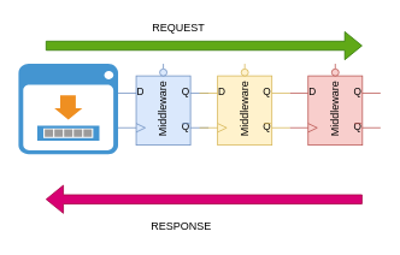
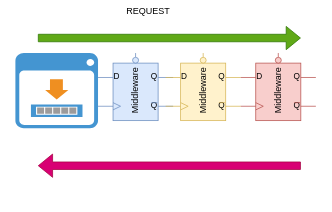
  <mxCell id="0" />
  <mxCell id="1" parent="0" />
  <mxCell id="2" value="" style="shadow=0;dashed=0;html=1;strokeColor=none;fillColor=#4495D1;labelPosition=center;verticalLabelPosition=bottom;verticalAlign=top;align=center;outlineConnect=0;shape=mxgraph.veeam.2d.backup_browser;" vertex="1" parent="1"><mxGeometry x="20" y="70" width="110" height="100" as="geometry" /></mxCell>
  <mxCell id="3" value="" style="verticalLabelPosition=bottom;shadow=0;dashed=0;align=center;html=1;verticalAlign=top;shape=mxgraph.electrical.logic_gates.d_type_flip-flop_with_clear_2;fillColor=#dae8fc;strokeColor=#6c8ebf;" vertex="1" parent="1"><mxGeometry x="130" y="70" width="100" height="90" as="geometry" /></mxCell>
  <mxCell id="4" value="" style="verticalLabelPosition=bottom;shadow=0;dashed=0;align=center;html=1;verticalAlign=top;shape=mxgraph.electrical.logic_gates.d_type_flip-flop_with_clear_2;fillColor=#fff2cc;strokeColor=#d6b656;" vertex="1" parent="1"><mxGeometry x="220" y="70" width="100" height="90" as="geometry" /></mxCell>
  <mxCell id="5" value="" style="verticalLabelPosition=bottom;shadow=0;dashed=0;align=center;html=1;verticalAlign=top;shape=mxgraph.electrical.logic_gates.d_type_flip-flop_with_clear_2;fillColor=#f8cecc;strokeColor=#b85450;" vertex="1" parent="1"><mxGeometry x="320" y="70" width="100" height="90" as="geometry" /></mxCell>
  <mxCell id="6" value="" style="shape=flexArrow;endArrow=classic;html=1;fillColor=#60a917;strokeColor=#2D7600;" edge="1" parent="1"><mxGeometry width="50" height="50" relative="1" as="geometry"><mxPoint x="50" y="50" as="sourcePoint" /><mxPoint x="400" y="50" as="targetPoint" /></mxGeometry></mxCell>
  <mxCell id="7" value="" style="shape=flexArrow;endArrow=classic;html=1;fillColor=#d80073;strokeColor=#A50040;" edge="1" parent="1"><mxGeometry width="50" height="50" relative="1" as="geometry"><mxPoint x="400" y="220" as="sourcePoint" /><mxPoint x="50" y="220" as="targetPoint" /></mxGeometry></mxCell>
- <mxCell id="8" value="REQUEST" style="text;html=1;strokeColor=none;fillColor=none;align=center;verticalAlign=middle;whiteSpace=wrap;rounded=0;" vertex="1" parent="1"><mxGeometry x="177" y="20" width="40" height="20" as="geometry" /></mxCell>
- <mxCell id="9" value="RESPONSE" style="text;html=1;strokeColor=none;fillColor=none;align=center;verticalAlign=middle;whiteSpace=wrap;rounded=0;" vertex="1" parent="1"><mxGeometry x="180" y="240" width="40" height="20" as="geometry" /></mxCell>
+ <mxCell id="8" value="REQUEST" style="text;html=1;strokeColor=none;fillColor=none;align=center;verticalAlign=middle;whiteSpace=wrap;rounded=0;" vertex="1" parent="1"><mxGeometry x="177" y="5" width="40" height="20" as="geometry" /></mxCell>
  <mxCell id="10" value="Middleware" style="text;html=1;strokeColor=none;fillColor=none;align=center;verticalAlign=middle;whiteSpace=wrap;rounded=0;glass=0;rotation=-90;" vertex="1" parent="1"><mxGeometry x="160" y="110" width="40" height="20" as="geometry" /></mxCell>
  <mxCell id="11" value="Middleware" style="text;html=1;strokeColor=none;fillColor=none;align=center;verticalAlign=middle;whiteSpace=wrap;rounded=0;glass=0;rotation=-90;" vertex="1" parent="1"><mxGeometry x="250" y="110" width="40" height="20" as="geometry" /></mxCell>
  <mxCell id="12" value="Middleware" style="text;html=1;strokeColor=none;fillColor=none;align=center;verticalAlign=middle;whiteSpace=wrap;rounded=0;glass=0;rotation=-90;" vertex="1" parent="1"><mxGeometry x="350" y="110" width="40" height="20" as="geometry" /></mxCell>
